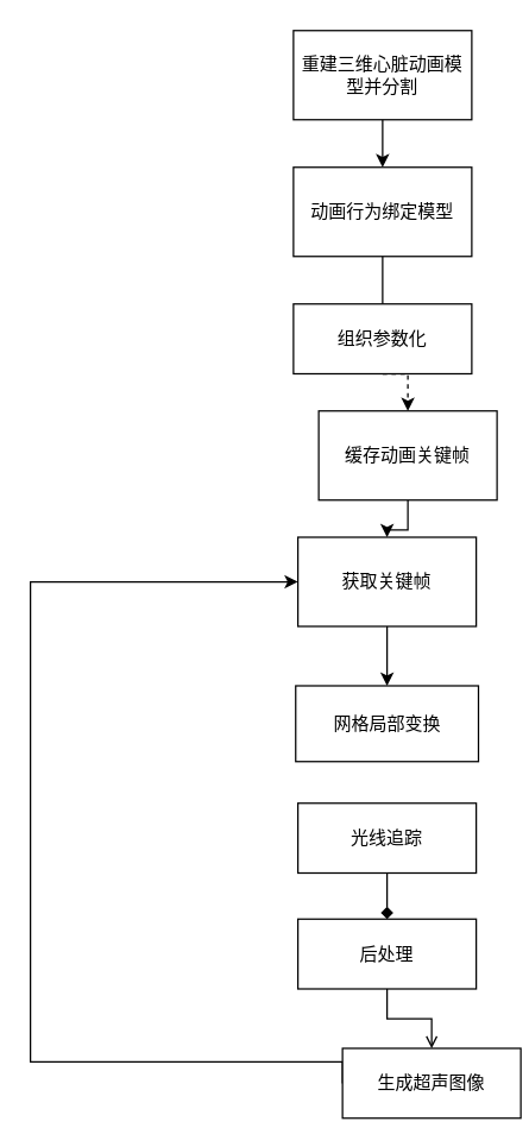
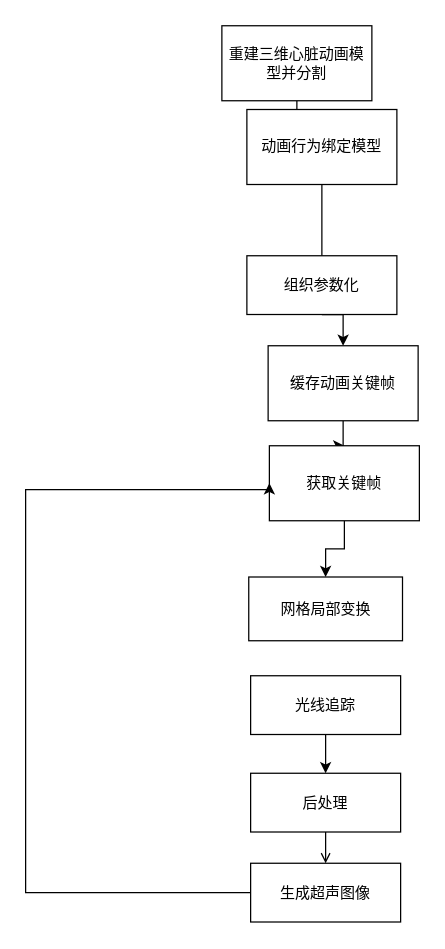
  <mxCell id="0" />
  <mxCell id="1" parent="0" />
  <mxCell id="2" value="" style="edgeStyle=orthogonalEdgeStyle;rounded=0;orthogonalLoop=1;jettySize=auto;html=1;" edge="1" parent="1" source="3" target="5"><mxGeometry relative="1" as="geometry" /></mxCell>
- <mxCell id="3" value="重建三维心脏动画模型并分割" style="rounded=0;whiteSpace=wrap;html=1;" vertex="1" parent="1"><mxGeometry x="197" y="20" width="120" height="60" as="geometry" /></mxCell>
+ <mxCell id="3" value="重建三维心脏动画模型并分割" style="rounded=0;whiteSpace=wrap;html=1;" vertex="1" parent="1"><mxGeometry x="177" y="20" width="120" height="60" as="geometry" /></mxCell>
  <mxCell id="4" value="" style="edgeStyle=orthogonalEdgeStyle;rounded=0;orthogonalLoop=1;jettySize=auto;html=1;endArrow=none;" edge="1" parent="1" source="5" target="7"><mxGeometry relative="1" as="geometry" /></mxCell>
- <mxCell id="5" value="动画行为绑定模型" style="rounded=0;whiteSpace=wrap;html=1;" vertex="1" parent="1"><mxGeometry x="197" y="112" width="120" height="60" as="geometry" /></mxCell>
- <mxCell id="6" style="edgeStyle=orthogonalEdgeStyle;rounded=0;orthogonalLoop=1;jettySize=auto;html=1;exitX=0.5;exitY=1;exitDx=0;exitDy=0;entryX=0.5;entryY=0;entryDx=0;entryDy=0;dashed=1;" edge="1" parent="1" source="7" target="9"><mxGeometry relative="1" as="geometry" /></mxCell>
+ <mxCell id="5" value="动画行为绑定模型" style="rounded=0;whiteSpace=wrap;html=1;" vertex="1" parent="1"><mxGeometry x="197" y="87" width="120" height="60" as="geometry" /></mxCell>
+ <mxCell id="6" style="edgeStyle=orthogonalEdgeStyle;rounded=0;orthogonalLoop=1;jettySize=auto;html=1;exitX=0.5;exitY=1;exitDx=0;exitDy=0;entryX=0.5;entryY=0;entryDx=0;entryDy=0;" edge="1" parent="1" source="7" target="9"><mxGeometry relative="1" as="geometry" /></mxCell>
  <mxCell id="7" value="&#10;&lt;br style=&quot;border-color: var(--border-color); color: rgb(0, 0, 0); font-family: Helvetica; font-size: 12px; font-style: normal; font-variant-ligatures: normal; font-variant-caps: normal; font-weight: 400; letter-spacing: normal; orphans: 2; text-align: center; text-indent: 0px; text-transform: none; widows: 2; word-spacing: 0px; -webkit-text-stroke-width: 0px; background-color: rgb(255, 255, 255); text-decoration-thickness: initial; text-decoration-style: initial; text-decoration-color: initial;&quot;&gt;&lt;span style=&quot;border-color: var(--border-color); color: rgb(0, 0, 0); font-family: Helvetica; font-size: 12px; font-style: normal; font-variant-ligatures: normal; font-variant-caps: normal; font-weight: 400; letter-spacing: normal; orphans: 2; text-align: center; text-indent: 0px; text-transform: none; widows: 2; word-spacing: 0px; -webkit-text-stroke-width: 0px; text-decoration-thickness: initial; text-decoration-style: initial; text-decoration-color: initial; background-color: rgb(255, 255, 255); float: none; display: inline !important;&quot;&gt;组织参数化&lt;/span&gt;&lt;br style=&quot;border-color: var(--border-color); color: rgb(0, 0, 0); font-family: Helvetica; font-size: 12px; font-style: normal; font-variant-ligatures: normal; font-variant-caps: normal; font-weight: 400; letter-spacing: normal; orphans: 2; text-align: center; text-indent: 0px; text-transform: none; widows: 2; word-spacing: 0px; -webkit-text-stroke-width: 0px; background-color: rgb(255, 255, 255); text-decoration-thickness: initial; text-decoration-style: initial; text-decoration-color: initial;&quot;&gt;&#10;&#10;" style="rounded=0;whiteSpace=wrap;html=1;" vertex="1" parent="1"><mxGeometry x="197" y="204" width="120" height="47" as="geometry" /></mxCell>
  <mxCell id="8" value="" style="edgeStyle=orthogonalEdgeStyle;rounded=0;orthogonalLoop=1;jettySize=auto;html=1;entryX=0.5;entryY=0;entryDx=0;entryDy=0;" edge="1" parent="1" source="9" target="12"><mxGeometry relative="1" as="geometry" /></mxCell>
  <mxCell id="9" value="缓存动画关键帧" style="rounded=0;whiteSpace=wrap;html=1;" vertex="1" parent="1"><mxGeometry x="214" y="276" width="120" height="60" as="geometry" /></mxCell>
  <mxCell id="10" value="网格局部变换" style="rounded=0;whiteSpace=wrap;html=1;" vertex="1" parent="1"><mxGeometry x="198.5" y="461" width="123" height="51" as="geometry" /></mxCell>
  <mxCell id="11" style="edgeStyle=orthogonalEdgeStyle;rounded=0;orthogonalLoop=1;jettySize=auto;html=1;exitX=0.5;exitY=1;exitDx=0;exitDy=0;" edge="1" parent="1" source="12" target="10"><mxGeometry relative="1" as="geometry" /></mxCell>
- <mxCell id="12" value="获取关键帧" style="rounded=0;whiteSpace=wrap;html=1;" vertex="1" parent="1"><mxGeometry x="200" y="361" width="120" height="60" as="geometry" /></mxCell>
- <mxCell id="13" value="" style="edgeStyle=orthogonalEdgeStyle;rounded=0;orthogonalLoop=1;jettySize=auto;html=1;endArrow=diamond;" edge="1" parent="1" source="14" target="16"><mxGeometry relative="1" as="geometry" /></mxCell>
+ <mxCell id="12" value="获取关键帧" style="rounded=0;whiteSpace=wrap;html=1;" vertex="1" parent="1"><mxGeometry x="215" y="356" width="120" height="60" as="geometry" /></mxCell>
+ <mxCell id="13" value="" style="edgeStyle=orthogonalEdgeStyle;rounded=0;orthogonalLoop=1;jettySize=auto;html=1;" edge="1" parent="1" source="14" target="16"><mxGeometry relative="1" as="geometry" /></mxCell>
  <mxCell id="14" value="光线追踪" style="rounded=0;whiteSpace=wrap;html=1;" vertex="1" parent="1"><mxGeometry x="200" y="540" width="120" height="47" as="geometry" /></mxCell>
  <mxCell id="15" value="" style="edgeStyle=orthogonalEdgeStyle;rounded=0;orthogonalLoop=1;jettySize=auto;html=1;endArrow=open;" edge="1" parent="1" source="16" target="18"><mxGeometry relative="1" as="geometry" /></mxCell>
  <mxCell id="16" value="后处理" style="rounded=0;whiteSpace=wrap;html=1;" vertex="1" parent="1"><mxGeometry x="200" y="618" width="120" height="47" as="geometry" /></mxCell>
  <mxCell id="17" style="edgeStyle=orthogonalEdgeStyle;rounded=0;orthogonalLoop=1;jettySize=auto;html=1;exitX=0;exitY=0.5;exitDx=0;exitDy=0;entryX=0;entryY=0.5;entryDx=0;entryDy=0;" edge="1" parent="1" source="18" target="12"><mxGeometry relative="1" as="geometry"><mxPoint x="14.778" y="390.722" as="targetPoint" /><Array as="points"><mxPoint x="20" y="714" /><mxPoint x="20" y="391" /></Array></mxGeometry></mxCell>
- <mxCell id="18" value="生成超声图像" style="rounded=0;whiteSpace=wrap;html=1;" vertex="1" parent="1"><mxGeometry x="230" y="705" width="120" height="47" as="geometry" /></mxCell>
+ <mxCell id="18" value="生成超声图像" style="rounded=0;whiteSpace=wrap;html=1;" vertex="1" parent="1"><mxGeometry x="200" y="690" width="120" height="47" as="geometry" /></mxCell>
